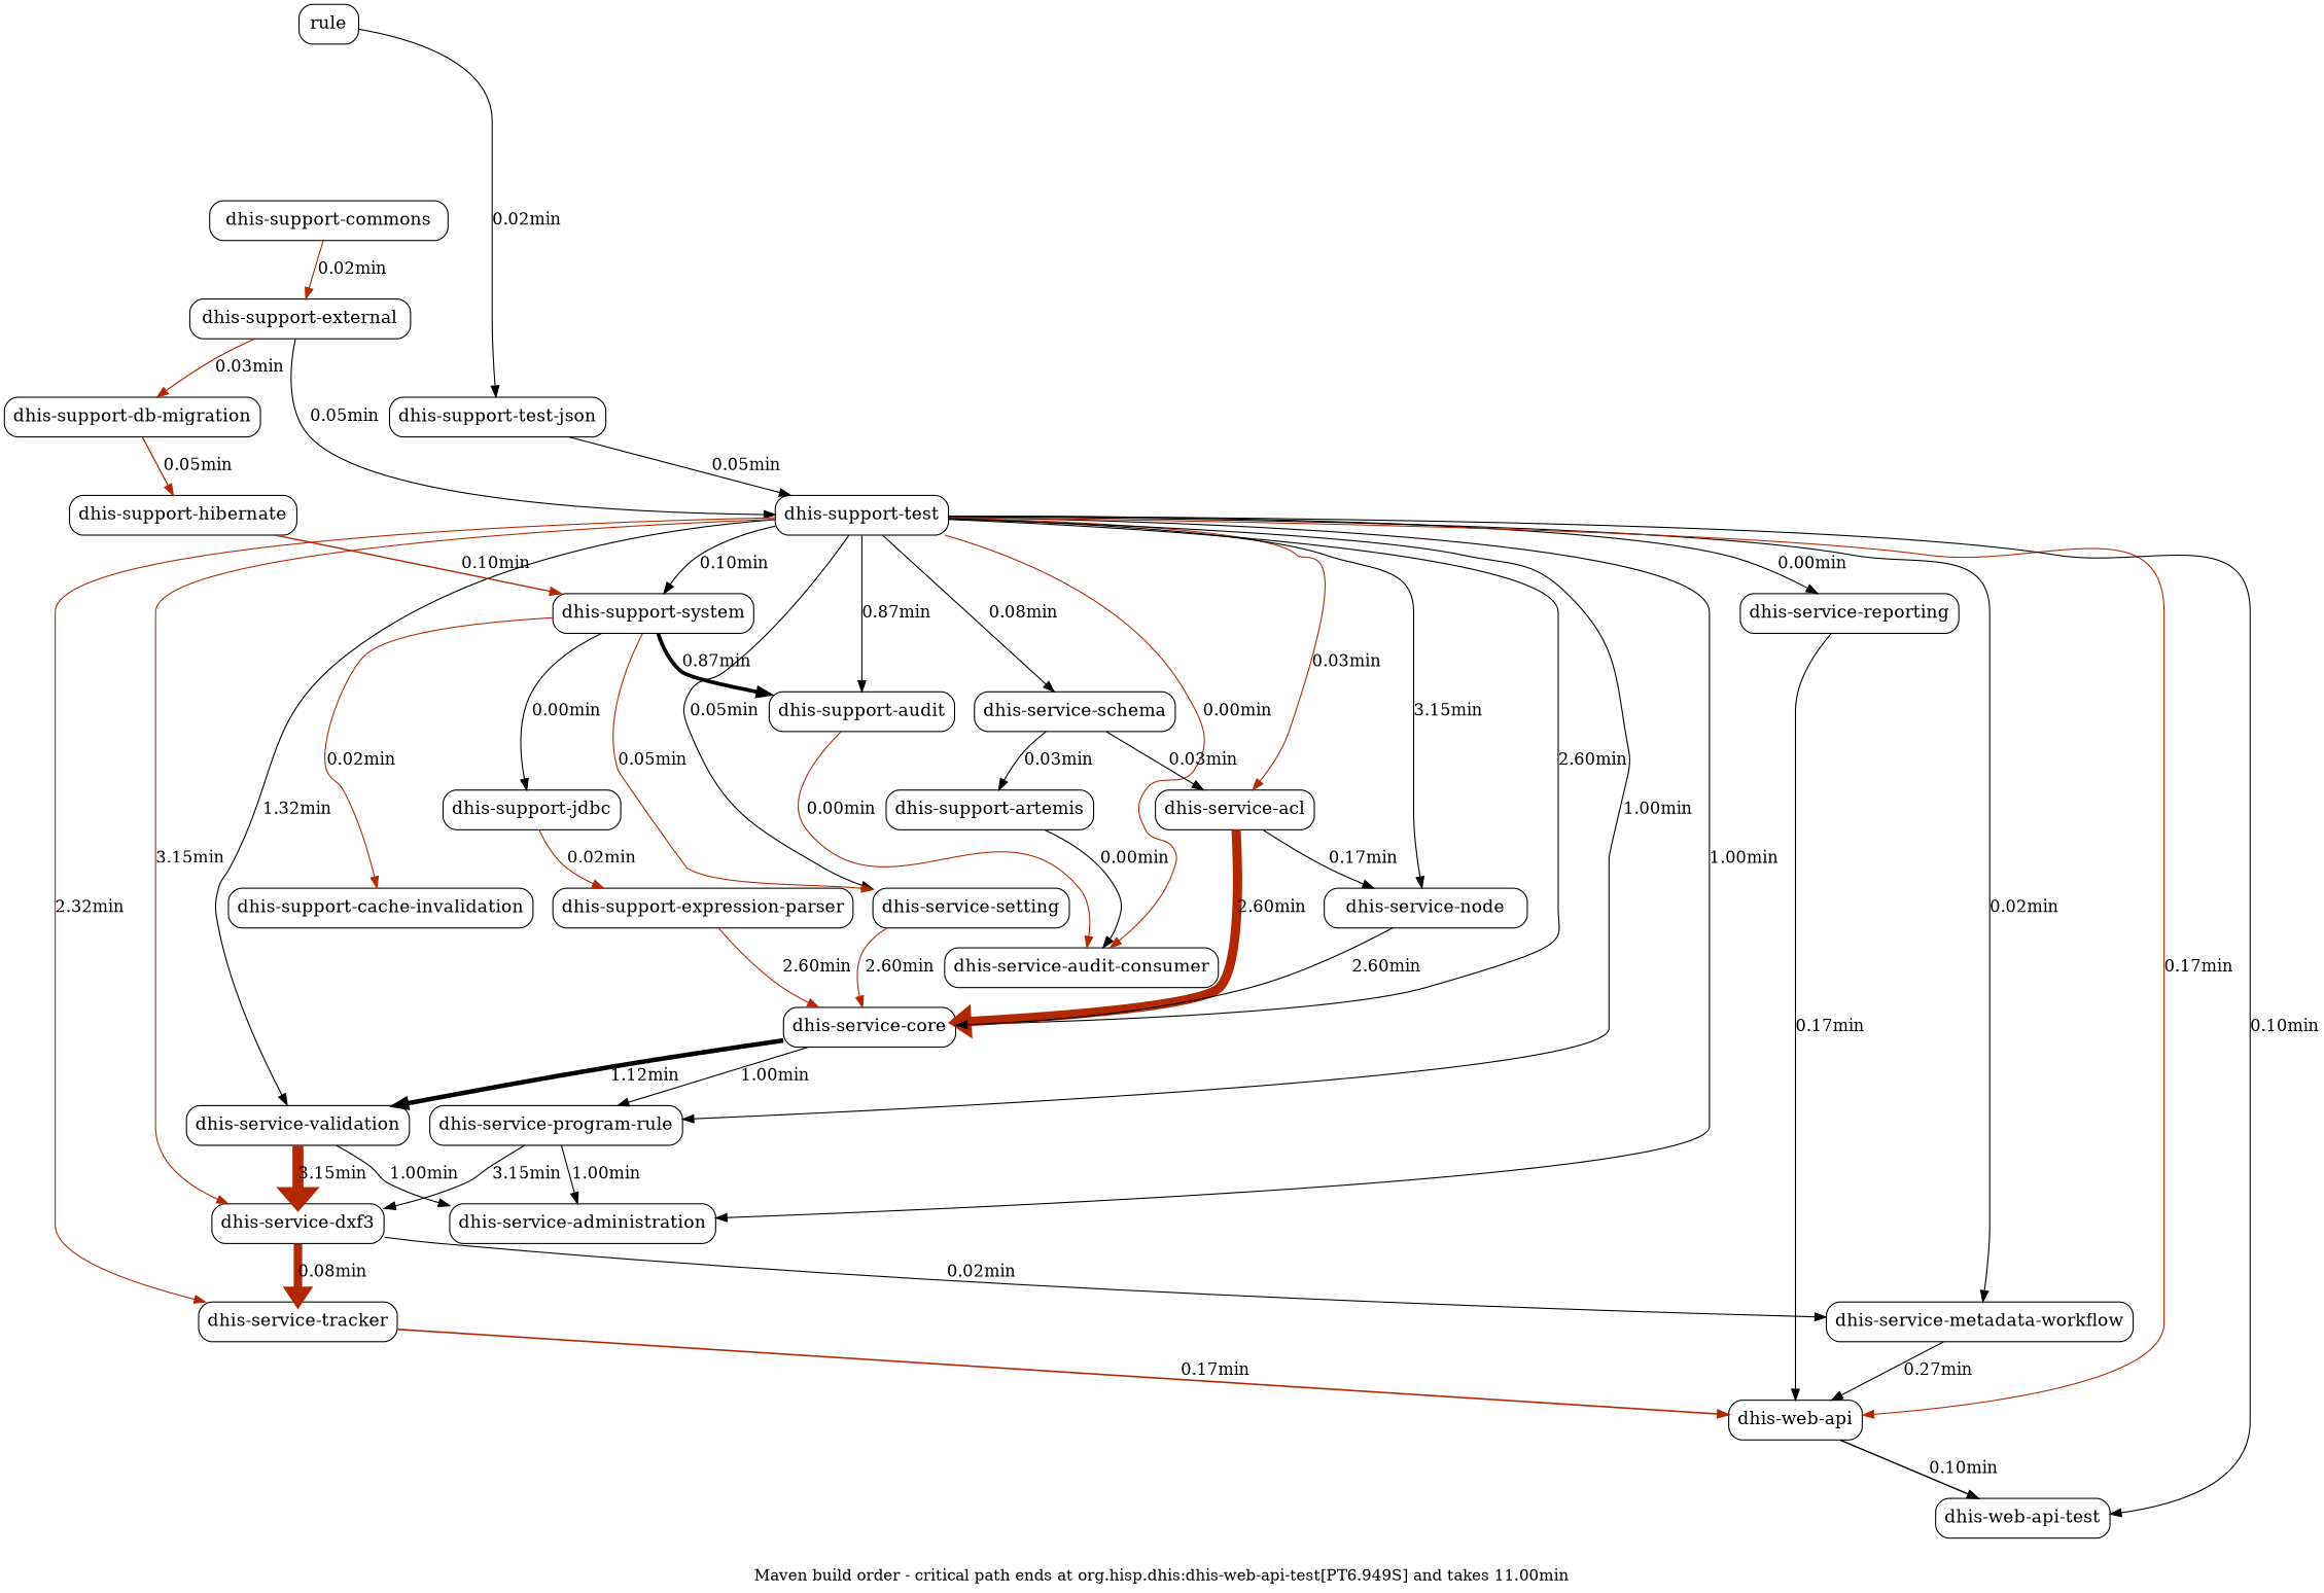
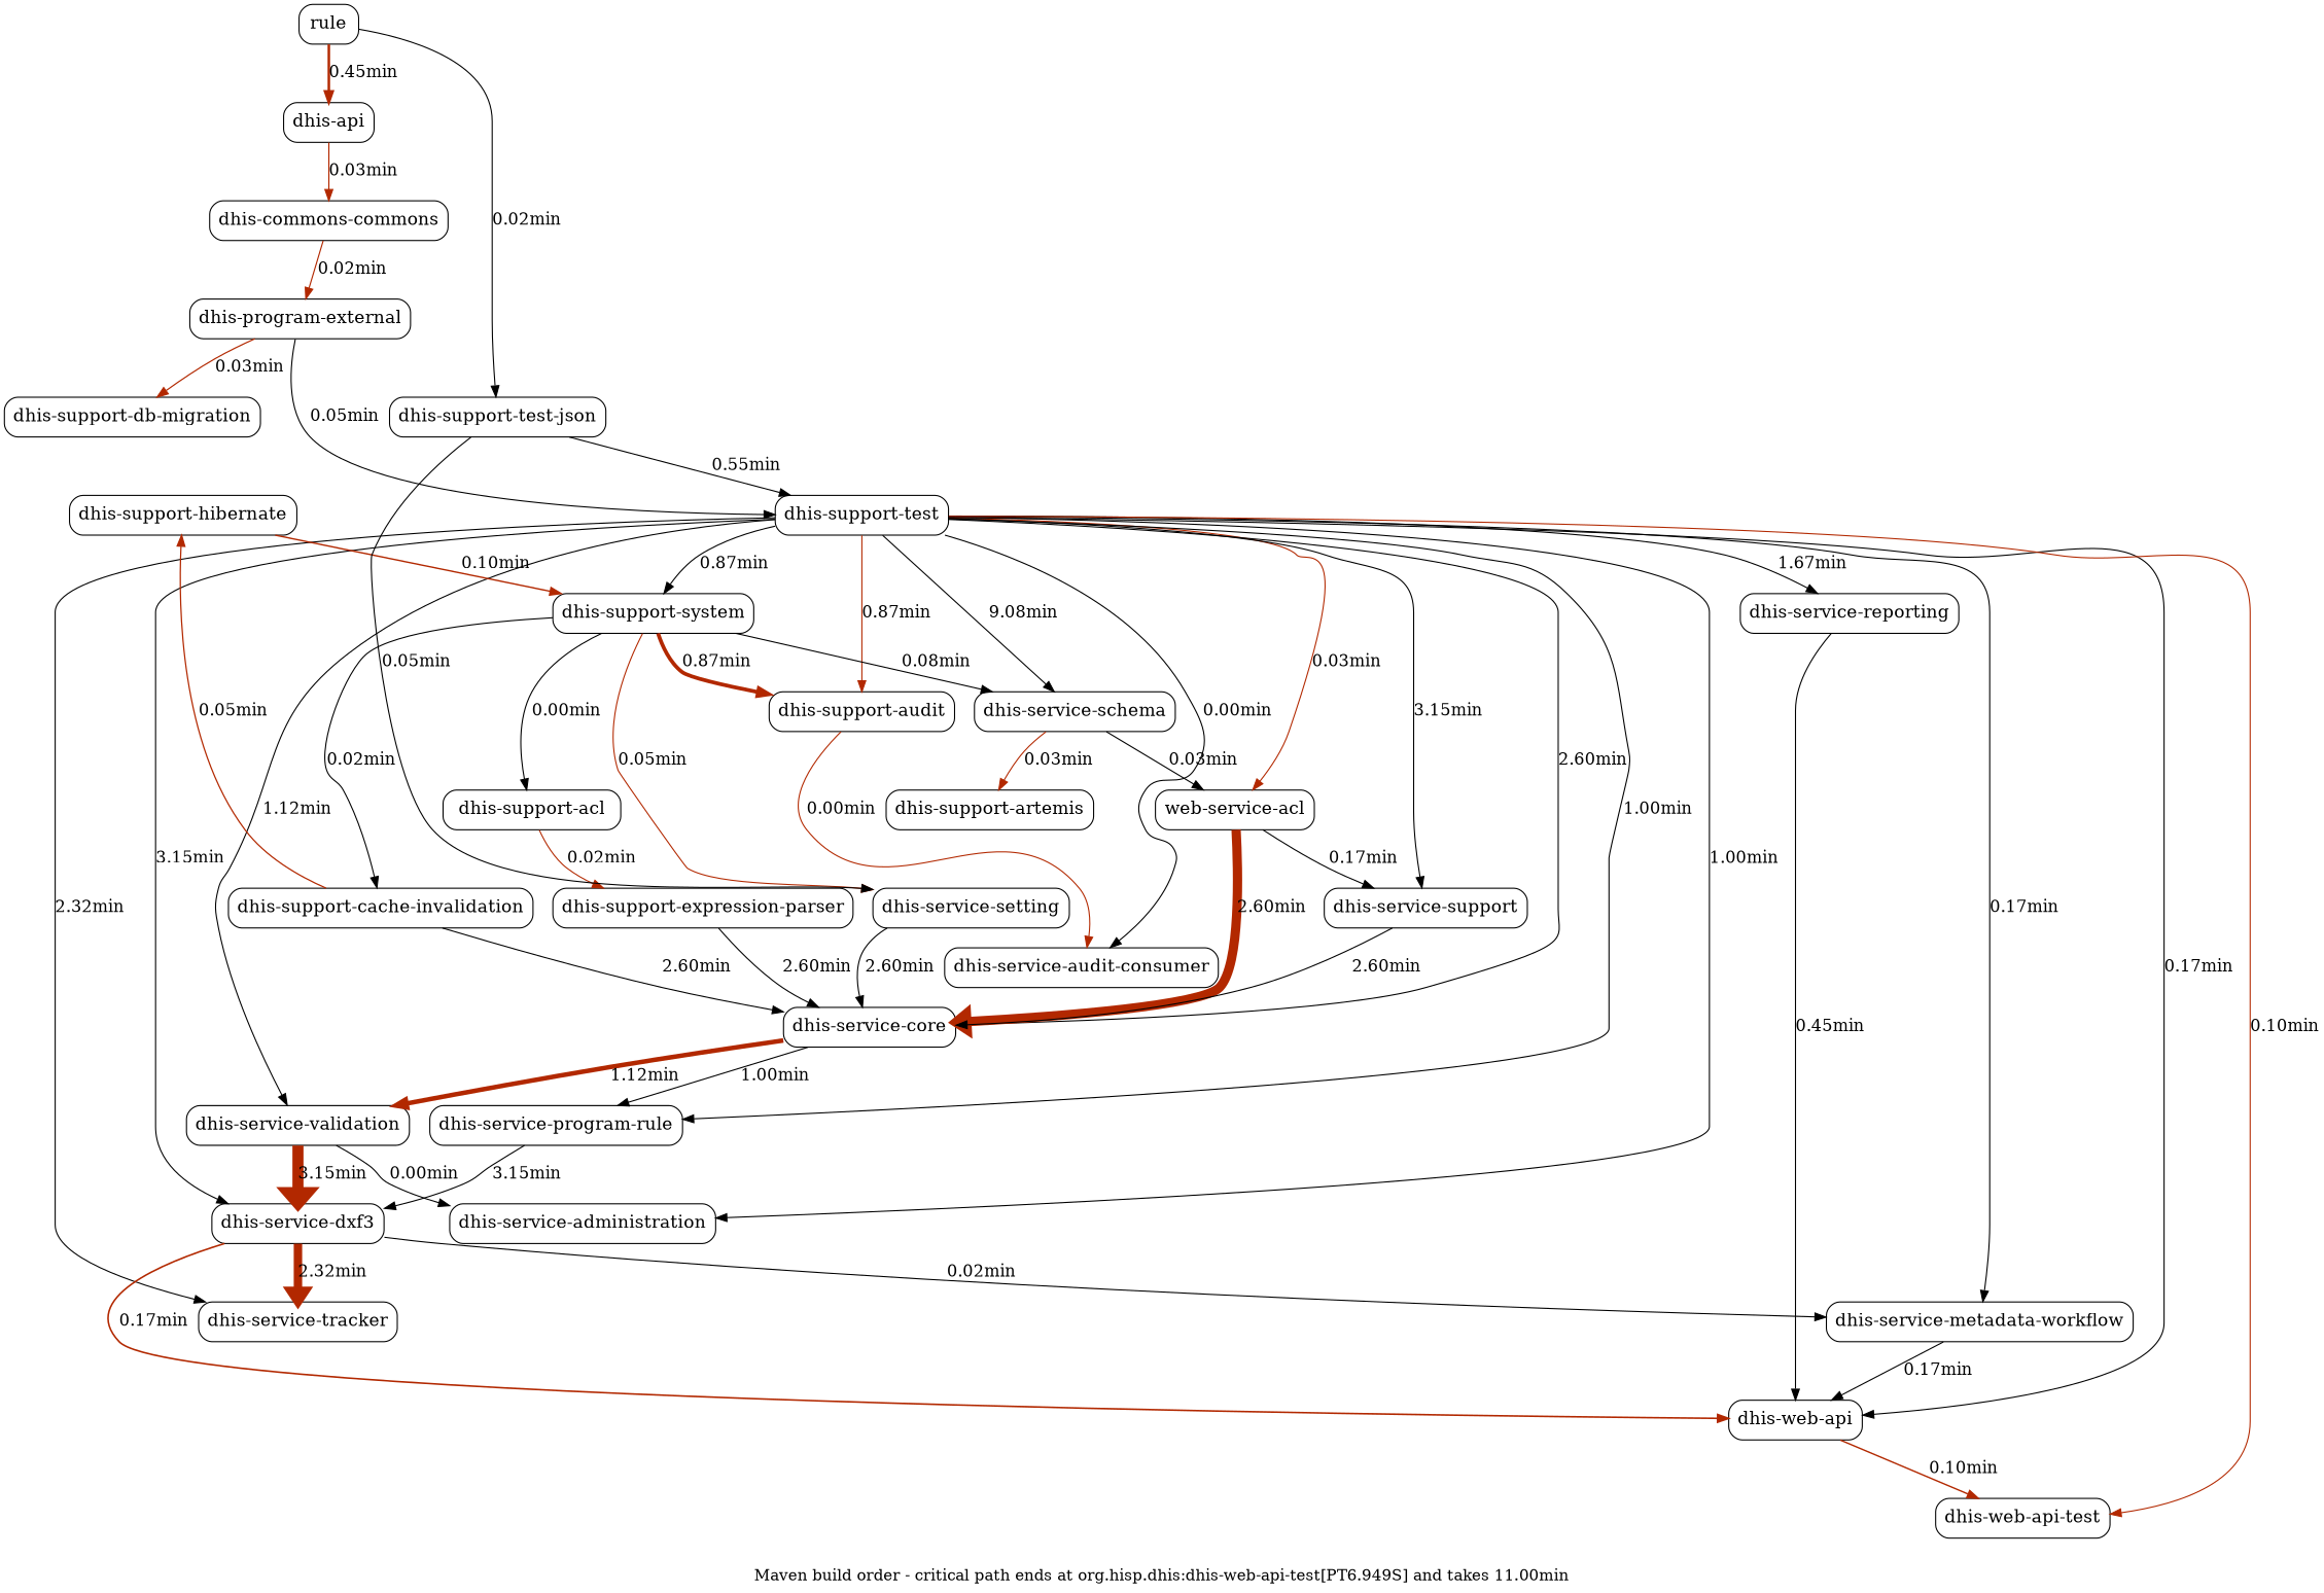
  strict digraph {
    label="Maven build order - critical path ends at org.hisp.dhis:dhis-web-api-test[PT6.949S] and takes 11.00min"
    node [fontsize=16 shape=box style=rounded]
    edge [fontsize=15 weight=2.0]
-   n1 [label="dhis-support-commons"]
-   n2 [label="dhis-support-external"]
+   n1 [label="dhis-commons-commons"]
+   n2 [label="dhis-program-external"]
    n3 [label="dhis-support-db-migration"]
    n4 [label="dhis-support-test"]
+   n5 [label="dhis-api"]
    n6 [label="dhis-support-hibernate"]
    n7 [label="dhis-support-system"]
    n8 [label="dhis-service-schema"]
    n9 [label="dhis-service-setting"]
-   n10 [label="dhis-service-acl"]
+   n10 [label="web-service-acl"]
    n11 [label="dhis-support-audit"]
    n12 [label="dhis-service-audit-consumer"]
-   n13 [label="dhis-service-node"]
+   n13 [label="dhis-service-support"]
    n14 [label="dhis-service-core"]
    n15 [label="dhis-service-validation"]
    n16 [label="dhis-service-program-rule"]
    n17 [label="dhis-service-administration"]
    n18 [label="dhis-service-dxf3"]
    n19 [label="dhis-service-metadata-workflow"]
    n20 [label="dhis-service-tracker"]
    n21 [label="dhis-service-reporting"]
    n22 [label="dhis-web-api"]
    n23 [label="dhis-web-api-test"]
-   n24 [label="dhis-support-jdbc"]
+   n24 [label="dhis-support-acl"]
    n25 [label="dhis-support-cache-invalidation"]
    n26 [label="dhis-support-artemis"]
    n27 [label="dhis-support-test-json"]
    n28 [label="dhis-support-expression-parser"]
    n29 [label=rule]
    n1 -> n2 [color="#b22800" label="0.02min" penwidth=1.0476190476190477 weight=1.0]
    n2 -> n3 [color="#b22800" label="0.03min" penwidth=1.0952380952380953]
    n2 -> n4 [label="0.05min" weight=3.0]
-   n3 -> n6 [color="#b22800" label="0.05min" penwidth=1.1428571428571428 weight=3.0]
-   n4 -> n7 [label="0.10min" weight=6.0]
-   n4 -> n8 [label="0.08min" weight=5.0]
-   n4 -> n9 [label="0.05min" weight=3.0]
+   n25 -> n6 [color="#b22800" label="0.05min" penwidth=1.1428571428571428 weight=3.0]
+   n4 -> n7 [label="0.87min" weight=6.0]
+   n4 -> n8 [label="9.08min" weight=5.0]
+   n27 -> n9 [label="0.05min" weight=3.0]
    n4 -> n10 [color="#b22800" label="0.03min"]
-   n4 -> n11 [label="0.87min" weight=52.0]
-   n4 -> n12 [label="0.00min" weight=0.0 color="#b22800"]
+   n4 -> n11 [label="0.87min" weight=52.0 color="#b22800"]
+   n4 -> n12 [label="0.00min" weight=0.0]
    n4 -> n13 [label="3.15min"]
    n4 -> n14 [label="2.60min" weight=156.0]
-   n4 -> n15 [label="1.32min" weight=67.0]
+   n4 -> n15 [label="1.12min" weight=67.0]
    n4 -> n16 [label="1.00min" weight=60.0]
    n4 -> n17 [label="1.00min" weight=60.0]
-   n4 -> n18 [label="3.15min" weight=189.0 color="#b22800"]
-   n4 -> n19 [label="0.02min" weight=1.0]
-   n4 -> n20 [label="2.32min" weight=139.0 color="#b22800"]
-   n4 -> n21 [label="0.00min" weight=100.0]
-   n4 -> n22 [label="0.17min" weight=10.0 color="#b22800"]
-   n4 -> n23 [label="0.10min" weight=6.0]
+   n4 -> n18 [label="3.15min" weight=189.0]
+   n4 -> n19 [label="0.17min" weight=1.0]
+   n4 -> n20 [label="2.32min" weight=139.0]
+   n4 -> n21 [label="1.67min" weight=100.0]
+   n4 -> n22 [label="0.17min" weight=10.0]
+   n4 -> n23 [label="0.10min" weight=6.0 color="#b22800"]
+   n5 -> n1 [color="#b22800" label="0.03min" penwidth=1.0952380952380953]
    n6 -> n7 [color="#b22800" label="0.10min" penwidth=1.2857142857142856 weight=6.0]
+   n7 -> n8 [label="0.08min" weight=5.0]
    n7 -> n9 [color="#b22800" label="0.05min" weight=3.0]
-   n7 -> n11 [color=black label="0.87min" penwidth=3.4761904761904763 weight=52.0]
+   n7 -> n11 [color="#b22800" label="0.87min" penwidth=3.4761904761904763 weight=52.0]
    n7 -> n24 [label="0.00min" weight=0.0]
-   n7 -> n25 [label="0.02min" weight=1.0 color="#b22800"]
+   n7 -> n25 [label="0.02min" weight=1.0]
    n8 -> n10 [label="0.03min"]
-   n8 -> n26 [label="0.03min"]
-   n9 -> n14 [label="2.60min" weight=156.0 color="#b22800"]
+   n8 -> n26 [label="0.03min" color="#b22800"]
+   n9 -> n14 [label="2.60min" weight=156.0]
    n10 -> n13 [label="0.17min"]
    n10 -> n14 [color="#b22800" label="2.60min" penwidth=8.428571428571429 weight=156.0]
    n11 -> n12 [color="#b22800" label="0.00min" penwidth=1.0 weight=0.0]
    n13 -> n14 [label="2.60min" weight=156.0]
-   n14 -> n15 [color=black label="1.12min" penwidth=4.190476190476191 weight=67.0]
+   n14 -> n15 [color="#b22800" label="1.12min" penwidth=4.190476190476191 weight=67.0]
    n14 -> n16 [label="1.00min" weight=60.0]
-   n15 -> n17 [label="1.00min" weight=60.0]
+   n15 -> n17 [label="0.00min" weight=60.0]
    n15 -> n18 [color="#b22800" label="3.15min" penwidth=10.0 weight=189.0]
-   n16 -> n17 [label="1.00min" weight=60.0]
    n16 -> n18 [label="3.15min" weight=189.0]
    n18 -> n19 [label="0.02min" weight=1.0]
-   n18 -> n20 [color="#b22800" label="0.08min" penwidth=7.619047619047619 weight=139.0]
-   n19 -> n22 [label="0.27min" weight=10.0]
-   n20 -> n22 [color="#b22800" label="0.17min" penwidth=1.4761904761904763 weight=10.0]
-   n21 -> n22 [label="0.17min" weight=10.0]
-   n22 -> n23 [color=black label="0.10min" penwidth=1.2857142857142856 weight=6.0]
+   n18 -> n20 [color="#b22800" label="2.32min" penwidth=7.619047619047619 weight=139.0]
+   n19 -> n22 [label="0.17min" weight=10.0]
+   n18 -> n22 [color="#b22800" label="0.17min" penwidth=1.4761904761904763 weight=10.0]
+   n21 -> n22 [label="0.45min" weight=10.0]
+   n22 -> n23 [color="#b22800" label="0.10min" penwidth=1.2857142857142856 weight=6.0]
    n24 -> n28 [color="#b22800" label="0.02min" weight=1.0]
-   n26 -> n12 [label="0.00min" weight=0.0]
-   n27 -> n4 [label="0.05min" weight=3.0]
-   n28 -> n14 [label="2.60min" weight=156.0 color="#b22800"]
+   n25 -> n14 [label="2.60min" weight=156.0]
+   n27 -> n4 [label="0.55min" weight=3.0]
+   n28 -> n14 [label="2.60min" weight=156.0]
+   n29 -> n5 [color="#b22800" label="0.45min" penwidth=2.2857142857142856 weight=27.0]
    n29 -> n27 [label="0.02min" weight=1.0]
  }
